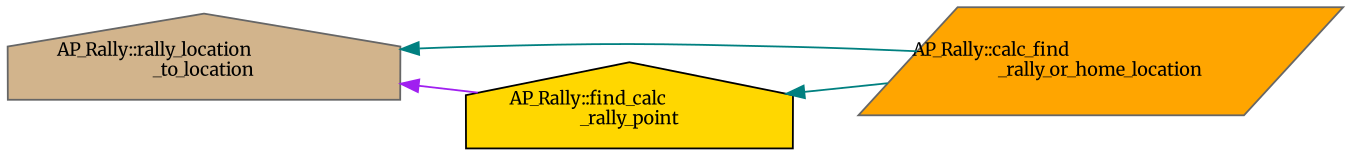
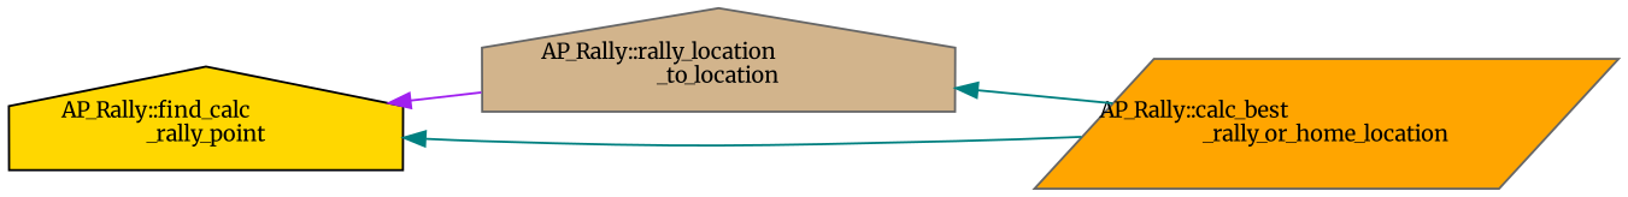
  digraph {
    fontname=Merriweather
    rankdir=LR
    node [color=gray40 fontname=Merriweather fontsize=10 shape=house style=filled]
    edge [color=teal dir=back fontname=Merriweather fontsize=10 labelfontname=Helvetica labelfontsize=10 style=solid]
    n1 [fillcolor=tan fontcolor=black height=0.2 label="AP_Rally::rally_location\l_to_location" width=0.4]
-   n2 [fillcolor=orange height=0.2 label="AP_Rally::calc_find\l_rally_or_home_location" shape=parallelogram width=0.4]
+   n2 [fillcolor=orange height=0.2 label="AP_Rally::calc_best\l_rally_or_home_location" shape=parallelogram width=0.4]
    n3 [color=black fillcolor=gold height=0.2 label="AP_Rally::find_calc\l_rally_point" width=0.4]
    n1 -> n2
-   n1 -> n3 [color=purple]
+   n3 -> n1 [color=purple]
    n3 -> n2
  }
